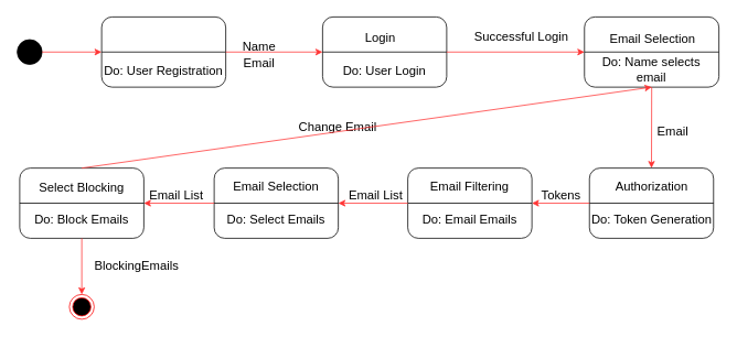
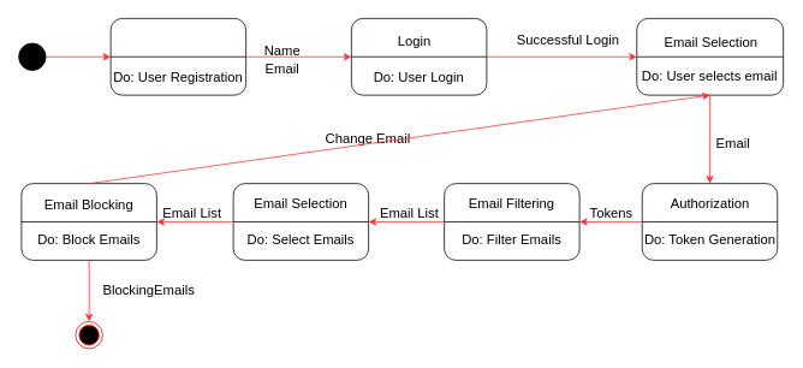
  <mxCell id="0" />
  <mxCell id="1" parent="0" />
  <mxCell id="2" value="" style="ellipse;whiteSpace=wrap;html=1;aspect=fixed;strokeColor=#000000;fillColor=#000000;fontSize=15;" vertex="1" parent="1"><mxGeometry x="20" y="47.5" width="30" height="30" as="geometry" /></mxCell>
  <mxCell id="3" value="" style="endArrow=classic;html=1;rounded=0;exitX=1;exitY=0.5;exitDx=0;exitDy=0;entryX=0;entryY=0.5;entryDx=0;entryDy=0;strokeColor=#FF3333;fontSize=15;" edge="1" parent="1" source="2" target="4"><mxGeometry width="50" height="50" relative="1" as="geometry"><mxPoint x="312" y="200" as="sourcePoint" /><mxPoint x="122" y="55" as="targetPoint" /></mxGeometry></mxCell>
  <mxCell id="4" value="" style="rounded=1;whiteSpace=wrap;html=1;fontSize=15;fontColor=#000000;verticalAlign=top;" vertex="1" parent="1"><mxGeometry x="122" y="20" width="150" height="85" as="geometry" /></mxCell>
  <mxCell id="5" value="" style="endArrow=none;html=1;rounded=0;labelBorderColor=none;strokeColor=#000000;fontSize=15;fontColor=#000000;exitX=0;exitY=0.5;exitDx=0;exitDy=0;entryX=1;entryY=0.5;entryDx=0;entryDy=0;" edge="1" parent="1" source="4" target="4"><mxGeometry width="50" height="50" relative="1" as="geometry"><mxPoint x="372" y="240" as="sourcePoint" /><mxPoint x="422" y="190" as="targetPoint" /></mxGeometry></mxCell>
  <mxCell id="6" value="Do: User Registration" style="text;html=1;strokeColor=none;fillColor=none;align=center;verticalAlign=middle;whiteSpace=wrap;rounded=0;fontSize=15;fontColor=#000000;" vertex="1" parent="1"><mxGeometry x="122" y="70" width="150" height="30" as="geometry" /></mxCell>
  <mxCell id="7" value="" style="rounded=1;whiteSpace=wrap;html=1;fontSize=15;fontColor=#000000;verticalAlign=top;" vertex="1" parent="1"><mxGeometry x="389" y="20" width="150" height="85" as="geometry" /></mxCell>
  <mxCell id="8" value="" style="endArrow=classic;html=1;rounded=0;exitX=1;exitY=0.5;exitDx=0;exitDy=0;entryX=0;entryY=0.5;entryDx=0;entryDy=0;strokeColor=#FF3333;fontSize=15;" edge="1" parent="1" source="4" target="7"><mxGeometry width="50" height="50" relative="1" as="geometry"><mxPoint x="284.5" y="70" as="sourcePoint" /><mxPoint x="364.5" y="70" as="targetPoint" /></mxGeometry></mxCell>
  <mxCell id="9" value="Name" style="text;html=1;align=center;verticalAlign=middle;resizable=0;points=[];autosize=1;strokeColor=none;fillColor=none;fontSize=15;fontColor=#000000;" vertex="1" parent="1"><mxGeometry x="282" y="40" width="60" height="30" as="geometry" /></mxCell>
  <mxCell id="10" value="Email" style="text;html=1;align=center;verticalAlign=middle;resizable=0;points=[];autosize=1;strokeColor=none;fillColor=none;fontSize=15;fontColor=#000000;" vertex="1" parent="1"><mxGeometry x="282" y="60" width="60" height="30" as="geometry" /></mxCell>
  <mxCell id="11" value="" style="endArrow=none;html=1;rounded=0;labelBorderColor=none;strokeColor=#000000;fontSize=15;fontColor=#000000;exitX=0;exitY=0.5;exitDx=0;exitDy=0;entryX=1;entryY=0.5;entryDx=0;entryDy=0;" edge="1" parent="1" source="7" target="7"><mxGeometry width="50" height="50" relative="1" as="geometry"><mxPoint x="414" y="80" as="sourcePoint" /><mxPoint x="564" y="80" as="targetPoint" /></mxGeometry></mxCell>
  <mxCell id="12" value="Login" style="text;html=1;strokeColor=none;fillColor=none;align=center;verticalAlign=middle;whiteSpace=wrap;rounded=0;fontSize=15;fontColor=#000000;" vertex="1" parent="1"><mxGeometry x="429" y="20" width="60" height="50" as="geometry" /></mxCell>
  <mxCell id="13" value="Do: User Login" style="text;html=1;strokeColor=none;fillColor=none;align=center;verticalAlign=middle;whiteSpace=wrap;rounded=0;fontSize=15;fontColor=#000000;" vertex="1" parent="1"><mxGeometry x="409" y="70" width="110" height="30" as="geometry" /></mxCell>
  <mxCell id="14" value="" style="rounded=1;whiteSpace=wrap;html=1;fontSize=15;fontColor=#000000;verticalAlign=top;" vertex="1" parent="1"><mxGeometry x="705.5" y="20" width="162.5" height="85" as="geometry" /></mxCell>
  <mxCell id="15" value="" style="endArrow=none;html=1;rounded=0;labelBorderColor=none;strokeColor=#000000;fontSize=15;fontColor=#000000;entryX=1;entryY=0.5;entryDx=0;entryDy=0;exitX=0;exitY=0.5;exitDx=0;exitDy=0;" edge="1" parent="1" source="14" target="14"><mxGeometry width="50" height="50" relative="1" as="geometry"><mxPoint x="713" y="92.5" as="sourcePoint" /><mxPoint x="763" y="42.5" as="targetPoint" /></mxGeometry></mxCell>
  <mxCell id="16" value="Email Selection" style="text;html=1;strokeColor=none;fillColor=none;align=center;verticalAlign=middle;whiteSpace=wrap;rounded=0;fontSize=15;fontColor=#000000;" vertex="1" parent="1"><mxGeometry x="734" y="23" width="108" height="45" as="geometry" /></mxCell>
- <mxCell id="17" value="Do: Name selects email" style="text;html=1;strokeColor=none;fillColor=none;align=center;verticalAlign=middle;whiteSpace=wrap;rounded=0;fontSize=15;fontColor=#000000;" vertex="1" parent="1"><mxGeometry x="708.5" y="68" width="155" height="30" as="geometry" /></mxCell>
+ <mxCell id="17" value="Do: User selects email" style="text;html=1;strokeColor=none;fillColor=none;align=center;verticalAlign=middle;whiteSpace=wrap;rounded=0;fontSize=15;fontColor=#000000;" vertex="1" parent="1"><mxGeometry x="708.5" y="68" width="155" height="30" as="geometry" /></mxCell>
  <mxCell id="18" value="Successful Login" style="text;html=1;align=center;verticalAlign=middle;resizable=0;points=[];autosize=1;strokeColor=none;fillColor=none;fontSize=15;fontColor=#000000;" vertex="1" parent="1"><mxGeometry x="558.5" y="27.5" width="140" height="30" as="geometry" /></mxCell>
  <mxCell id="19" value="" style="endArrow=classic;html=1;rounded=0;entryX=0;entryY=0.5;entryDx=0;entryDy=0;exitX=1;exitY=0.5;exitDx=0;exitDy=0;strokeColor=#FF3333;fontSize=15;" edge="1" parent="1" source="7" target="14"><mxGeometry width="50" height="50" relative="1" as="geometry"><mxPoint x="547" y="60" as="sourcePoint" /><mxPoint x="642" y="67" as="targetPoint" /></mxGeometry></mxCell>
  <mxCell id="20" value="" style="endArrow=classic;html=1;rounded=0;exitX=0.5;exitY=1;exitDx=0;exitDy=0;strokeColor=#FF3333;entryX=0.5;entryY=0;entryDx=0;entryDy=0;fontSize=15;" edge="1" parent="1" source="14" target="22"><mxGeometry width="50" height="50" relative="1" as="geometry"><mxPoint x="518" y="240" as="sourcePoint" /><mxPoint x="797" y="180" as="targetPoint" /></mxGeometry></mxCell>
  <mxCell id="21" value="" style="group;fontSize=15;" vertex="1" connectable="0" parent="1"><mxGeometry x="711.5" y="203" width="150" height="85" as="geometry" /></mxCell>
  <mxCell id="22" value="" style="rounded=1;whiteSpace=wrap;html=1;fontSize=15;fontColor=#000000;verticalAlign=top;" vertex="1" parent="21"><mxGeometry width="150" height="85" as="geometry" /></mxCell>
  <mxCell id="23" value="Authorization" style="text;html=1;strokeColor=none;fillColor=none;align=center;verticalAlign=middle;whiteSpace=wrap;rounded=0;fontSize=15;fontColor=#000000;" vertex="1" parent="21"><mxGeometry x="20" y="-3" width="110" height="50" as="geometry" /></mxCell>
  <mxCell id="24" value="" style="endArrow=none;html=1;rounded=0;labelBorderColor=none;strokeColor=#000000;fontSize=15;fontColor=#000000;exitX=0;exitY=0.5;exitDx=0;exitDy=0;entryX=1;entryY=0.5;entryDx=0;entryDy=0;" edge="1" parent="21" source="22" target="22"><mxGeometry width="50" height="50" relative="1" as="geometry"><mxPoint x="688.5" y="257" as="sourcePoint" /><mxPoint x="838.5" y="257" as="targetPoint" /></mxGeometry></mxCell>
  <mxCell id="25" value="Do: Token Generation" style="text;html=1;strokeColor=none;fillColor=none;align=center;verticalAlign=middle;whiteSpace=wrap;rounded=0;fontSize=15;fontColor=#000000;" vertex="1" parent="21"><mxGeometry y="47" width="150" height="30" as="geometry" /></mxCell>
  <mxCell id="26" value="Email" style="text;html=1;align=center;verticalAlign=middle;resizable=0;points=[];autosize=1;strokeColor=none;fillColor=none;fontSize=15;fontColor=#000000;" vertex="1" parent="1"><mxGeometry x="782" y="143" width="60" height="30" as="geometry" /></mxCell>
  <mxCell id="27" value="" style="endArrow=classic;html=1;rounded=0;strokeColor=#FF3333;exitX=0;exitY=0.5;exitDx=0;exitDy=0;entryX=1;entryY=0.5;entryDx=0;entryDy=0;fontSize=15;" edge="1" parent="1" source="22" target="29"><mxGeometry width="50" height="50" relative="1" as="geometry"><mxPoint x="637" y="246" as="sourcePoint" /><mxPoint x="587" y="326" as="targetPoint" /></mxGeometry></mxCell>
  <mxCell id="28" value="" style="group;fontSize=15;" vertex="1" connectable="0" parent="1"><mxGeometry x="492" y="203" width="150" height="85" as="geometry" /></mxCell>
  <mxCell id="29" value="" style="rounded=1;whiteSpace=wrap;html=1;fontSize=15;fontColor=#000000;verticalAlign=top;" vertex="1" parent="28"><mxGeometry width="150" height="85" as="geometry" /></mxCell>
  <mxCell id="30" value="Email Filtering" style="text;html=1;strokeColor=none;fillColor=none;align=center;verticalAlign=middle;whiteSpace=wrap;rounded=0;fontSize=15;fontColor=#000000;" vertex="1" parent="28"><mxGeometry x="10" y="-3" width="130" height="50" as="geometry" /></mxCell>
  <mxCell id="31" value="" style="endArrow=none;html=1;rounded=0;labelBorderColor=none;strokeColor=#000000;fontSize=15;fontColor=#000000;exitX=0;exitY=0.5;exitDx=0;exitDy=0;entryX=1;entryY=0.5;entryDx=0;entryDy=0;" edge="1" parent="28" source="29" target="29"><mxGeometry width="50" height="50" relative="1" as="geometry"><mxPoint x="688.5" y="257" as="sourcePoint" /><mxPoint x="838.5" y="257" as="targetPoint" /></mxGeometry></mxCell>
- <mxCell id="32" value="Do: Email Emails" style="text;html=1;strokeColor=none;fillColor=none;align=center;verticalAlign=middle;whiteSpace=wrap;rounded=0;fontSize=15;fontColor=#000000;" vertex="1" parent="28"><mxGeometry y="47" width="150" height="30" as="geometry" /></mxCell>
+ <mxCell id="32" value="Do: Filter Emails" style="text;html=1;strokeColor=none;fillColor=none;align=center;verticalAlign=middle;whiteSpace=wrap;rounded=0;fontSize=15;fontColor=#000000;" vertex="1" parent="28"><mxGeometry y="47" width="150" height="30" as="geometry" /></mxCell>
  <mxCell id="33" value="Tokens" style="text;html=1;align=center;verticalAlign=middle;resizable=0;points=[];autosize=1;strokeColor=none;fillColor=none;fontSize=15;fontColor=#000000;" vertex="1" parent="1"><mxGeometry x="642" y="220" width="70" height="30" as="geometry" /></mxCell>
  <mxCell id="34" value="" style="endArrow=classic;html=1;rounded=0;strokeColor=#FF3333;exitX=0;exitY=0.5;exitDx=0;exitDy=0;entryX=1;entryY=0.5;entryDx=0;entryDy=0;fontSize=15;" edge="1" parent="1" source="29" target="36"><mxGeometry width="50" height="50" relative="1" as="geometry"><mxPoint x="391" y="244.97" as="sourcePoint" /><mxPoint x="377" y="346" as="targetPoint" /></mxGeometry></mxCell>
  <mxCell id="35" value="" style="group;fontSize=15;" vertex="1" connectable="0" parent="1"><mxGeometry x="258" y="203" width="150" height="85" as="geometry" /></mxCell>
  <mxCell id="36" value="" style="rounded=1;whiteSpace=wrap;html=1;fontSize=15;fontColor=#000000;verticalAlign=top;" vertex="1" parent="35"><mxGeometry width="150" height="85" as="geometry" /></mxCell>
  <mxCell id="37" value="Email Selection" style="text;html=1;strokeColor=none;fillColor=none;align=center;verticalAlign=middle;whiteSpace=wrap;rounded=0;fontSize=15;fontColor=#000000;" vertex="1" parent="35"><mxGeometry x="10" y="-3" width="130" height="50" as="geometry" /></mxCell>
  <mxCell id="38" value="" style="endArrow=none;html=1;rounded=0;labelBorderColor=none;strokeColor=#000000;fontSize=15;fontColor=#000000;exitX=0;exitY=0.5;exitDx=0;exitDy=0;entryX=1;entryY=0.5;entryDx=0;entryDy=0;" edge="1" parent="35" source="36" target="36"><mxGeometry width="50" height="50" relative="1" as="geometry"><mxPoint x="688.5" y="257" as="sourcePoint" /><mxPoint x="838.5" y="257" as="targetPoint" /></mxGeometry></mxCell>
  <mxCell id="39" value="Do: Select Emails" style="text;html=1;strokeColor=none;fillColor=none;align=center;verticalAlign=middle;whiteSpace=wrap;rounded=0;fontSize=15;fontColor=#000000;" vertex="1" parent="35"><mxGeometry y="47" width="150" height="30" as="geometry" /></mxCell>
  <mxCell id="40" value="Email List" style="text;html=1;align=center;verticalAlign=middle;resizable=0;points=[];autosize=1;strokeColor=none;fillColor=none;fontSize=15;fontColor=#000000;" vertex="1" parent="1"><mxGeometry x="408" y="220" width="90" height="30" as="geometry" /></mxCell>
  <mxCell id="41" value="" style="group;fontSize=15;" vertex="1" connectable="0" parent="1"><mxGeometry x="23" y="203" width="150" height="85" as="geometry" /></mxCell>
  <mxCell id="42" value="" style="rounded=1;whiteSpace=wrap;html=1;fontSize=15;fontColor=#000000;verticalAlign=top;" vertex="1" parent="41"><mxGeometry width="150" height="85" as="geometry" /></mxCell>
  <mxCell id="43" value="" style="endArrow=none;html=1;rounded=0;labelBorderColor=none;strokeColor=#000000;fontSize=15;fontColor=#000000;exitX=0;exitY=0.5;exitDx=0;exitDy=0;entryX=1;entryY=0.5;entryDx=0;entryDy=0;" edge="1" parent="41" source="42" target="42"><mxGeometry width="50" height="50" relative="1" as="geometry"><mxPoint x="688.5" y="257" as="sourcePoint" /><mxPoint x="838.5" y="257" as="targetPoint" /></mxGeometry></mxCell>
  <mxCell id="44" value="Do: Block Emails" style="text;html=1;strokeColor=none;fillColor=none;align=center;verticalAlign=middle;whiteSpace=wrap;rounded=0;fontSize=15;fontColor=#000000;" vertex="1" parent="41"><mxGeometry y="47" width="150" height="30" as="geometry" /></mxCell>
- <mxCell id="45" value="Select Blocking" style="text;html=1;strokeColor=none;fillColor=none;align=center;verticalAlign=middle;whiteSpace=wrap;rounded=0;fontSize=15;fontColor=#000000;" vertex="1" parent="41"><mxGeometry x="10" y="-2" width="130" height="50" as="geometry" /></mxCell>
+ <mxCell id="45" value="Email Blocking" style="text;html=1;strokeColor=none;fillColor=none;align=center;verticalAlign=middle;whiteSpace=wrap;rounded=0;fontSize=15;fontColor=#000000;" vertex="1" parent="41"><mxGeometry x="10" y="-2" width="130" height="50" as="geometry" /></mxCell>
  <mxCell id="46" value="" style="endArrow=classic;html=1;rounded=0;strokeColor=#FF3333;exitX=0;exitY=0.5;exitDx=0;exitDy=0;entryX=1;entryY=0.5;entryDx=0;entryDy=0;fontSize=15;" edge="1" parent="1" source="36" target="42"><mxGeometry width="50" height="50" relative="1" as="geometry"><mxPoint x="258" y="326" as="sourcePoint" /><mxPoint x="157" y="326" as="targetPoint" /></mxGeometry></mxCell>
  <mxCell id="47" value="Email List" style="text;html=1;align=center;verticalAlign=middle;resizable=0;points=[];autosize=1;strokeColor=none;fillColor=none;fontSize=15;fontColor=#000000;" vertex="1" parent="1"><mxGeometry x="167" y="220" width="90" height="30" as="geometry" /></mxCell>
  <mxCell id="48" value="Change Email" style="text;html=1;align=center;verticalAlign=middle;resizable=0;points=[];autosize=1;strokeColor=none;fillColor=none;fontSize=15;fontColor=#000000;" vertex="1" parent="1"><mxGeometry x="347" y="137" width="120" height="30" as="geometry" /></mxCell>
  <mxCell id="49" value="" style="ellipse;html=1;shape=endState;fillColor=#000000;strokeColor=#ff0000;fontSize=12;fontColor=#000000;" vertex="1" parent="1"><mxGeometry x="83" y="356" width="30" height="30" as="geometry" /></mxCell>
  <mxCell id="50" value="" style="endArrow=classic;html=1;rounded=0;labelBorderColor=none;strokeColor=#FF3333;fontSize=15;fontColor=#000000;exitX=0.5;exitY=1;exitDx=0;exitDy=0;entryX=0.5;entryY=0;entryDx=0;entryDy=0;" edge="1" parent="1" source="42" target="49"><mxGeometry width="50" height="50" relative="1" as="geometry"><mxPoint x="342" y="299" as="sourcePoint" /><mxPoint x="342" y="541" as="targetPoint" /></mxGeometry></mxCell>
  <mxCell id="51" value="BlockingEmails" style="text;html=1;align=center;verticalAlign=middle;resizable=0;points=[];autosize=1;strokeColor=none;fillColor=none;fontSize=15;fontColor=#000000;" vertex="1" parent="1"><mxGeometry x="99" y="306" width="130" height="30" as="geometry" /></mxCell>
  <mxCell id="52" value="" style="endArrow=classic;html=1;rounded=0;entryX=0.5;entryY=1;entryDx=0;entryDy=0;strokeColor=#FF3333;fontSize=15;exitX=0.5;exitY=0;exitDx=0;exitDy=0;" edge="1" parent="1" source="42" target="14"><mxGeometry width="50" height="50" relative="1" as="geometry"><mxPoint x="187" y="160" as="sourcePoint" /><mxPoint x="665" y="157.5" as="targetPoint" /></mxGeometry></mxCell>
